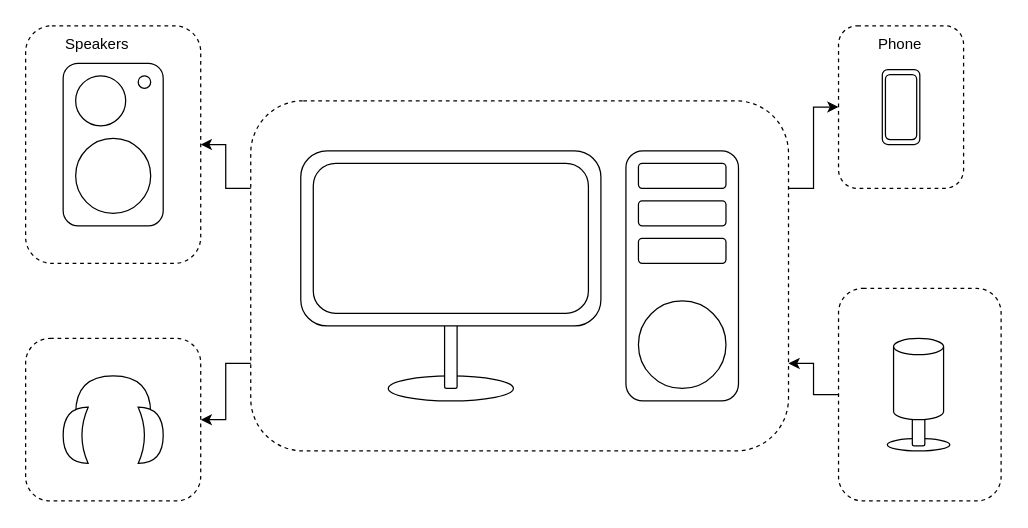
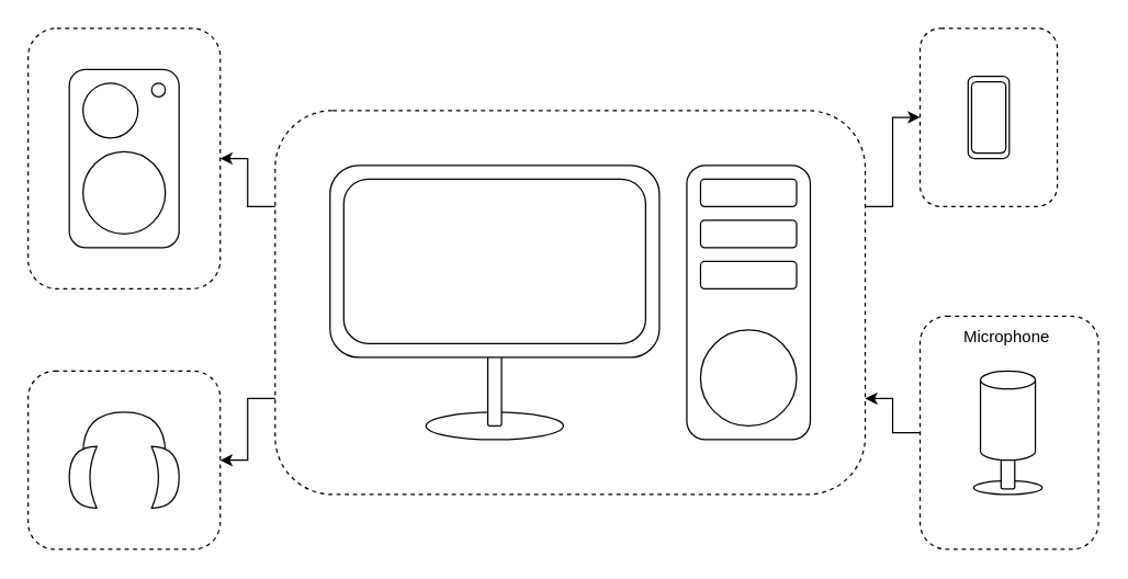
  <mxCell id="0" />
  <mxCell id="1" parent="0" />
  <mxCell id="2" value="" style="rounded=1;whiteSpace=wrap;html=1;fillColor=none;dashed=1;" parent="1" vertex="1"><mxGeometry x="670" y="20" width="100" height="130" as="geometry" /></mxCell>
  <mxCell id="3" value="" style="rounded=1;whiteSpace=wrap;html=1;fillColor=none;dashed=1;" parent="1" vertex="1"><mxGeometry x="20" y="270" width="140" height="130" as="geometry" /></mxCell>
  <mxCell id="4" value="" style="rounded=1;whiteSpace=wrap;html=1;fillColor=none;dashed=1;" parent="1" vertex="1"><mxGeometry x="20" y="20" width="140" height="190" as="geometry" /></mxCell>
  <mxCell id="5" style="edgeStyle=orthogonalEdgeStyle;rounded=0;orthogonalLoop=1;jettySize=auto;html=1;exitX=0;exitY=0.25;exitDx=0;exitDy=0;entryX=1;entryY=0.5;entryDx=0;entryDy=0;" parent="1" source="8" target="4" edge="1"><mxGeometry relative="1" as="geometry" /></mxCell>
  <mxCell id="6" style="edgeStyle=orthogonalEdgeStyle;rounded=0;orthogonalLoop=1;jettySize=auto;html=1;exitX=0;exitY=0.75;exitDx=0;exitDy=0;entryX=1;entryY=0.5;entryDx=0;entryDy=0;" parent="1" source="8" target="3" edge="1"><mxGeometry relative="1" as="geometry" /></mxCell>
  <mxCell id="7" style="edgeStyle=orthogonalEdgeStyle;rounded=0;orthogonalLoop=1;jettySize=auto;html=1;exitX=1;exitY=0.25;exitDx=0;exitDy=0;entryX=0;entryY=0.5;entryDx=0;entryDy=0;" parent="1" source="8" target="2" edge="1"><mxGeometry relative="1" as="geometry" /></mxCell>
  <mxCell id="8" value="" style="rounded=1;whiteSpace=wrap;html=1;fillColor=none;dashed=1;" parent="1" vertex="1"><mxGeometry x="200" y="80" width="430" height="280" as="geometry" /></mxCell>
  <mxCell id="9" style="edgeStyle=orthogonalEdgeStyle;rounded=0;orthogonalLoop=1;jettySize=auto;html=1;exitX=0;exitY=0.5;exitDx=0;exitDy=0;entryX=1;entryY=0.75;entryDx=0;entryDy=0;" parent="1" source="10" target="8" edge="1"><mxGeometry relative="1" as="geometry" /></mxCell>
  <mxCell id="10" value="" style="rounded=1;whiteSpace=wrap;html=1;fillColor=none;dashed=1;" parent="1" vertex="1"><mxGeometry x="670" y="230" width="130" height="170" as="geometry" /></mxCell>
  <mxCell id="11" value="" style="ellipse;whiteSpace=wrap;html=1;" parent="1" vertex="1"><mxGeometry x="709" y="350" width="50" height="10" as="geometry" /></mxCell>
  <mxCell id="12" value="" style="rounded=1;whiteSpace=wrap;html=1;" parent="1" vertex="1"><mxGeometry x="500" y="120" width="90" height="200" as="geometry" /></mxCell>
  <mxCell id="13" value="" style="rounded=1;whiteSpace=wrap;html=1;" parent="1" vertex="1"><mxGeometry x="510" y="130" width="70" height="20" as="geometry" /></mxCell>
  <mxCell id="14" value="" style="ellipse;whiteSpace=wrap;html=1;aspect=fixed;" parent="1" vertex="1"><mxGeometry x="510" y="240" width="70" height="70" as="geometry" /></mxCell>
  <mxCell id="15" value="" style="rounded=1;whiteSpace=wrap;html=1;" parent="1" vertex="1"><mxGeometry x="705" y="55" width="30" height="60" as="geometry" /></mxCell>
  <mxCell id="16" value="" style="rounded=1;whiteSpace=wrap;html=1;" parent="1" vertex="1"><mxGeometry x="707.5" y="59" width="25" height="52" as="geometry" /></mxCell>
  <mxCell id="17" value="" style="rounded=1;whiteSpace=wrap;html=1;" parent="1" vertex="1"><mxGeometry x="50" y="50" width="80" height="130" as="geometry" /></mxCell>
  <mxCell id="18" value="" style="ellipse;whiteSpace=wrap;html=1;aspect=fixed;" parent="1" vertex="1"><mxGeometry x="60" y="60" width="40" height="40" as="geometry" /></mxCell>
  <mxCell id="19" value="" style="ellipse;whiteSpace=wrap;html=1;aspect=fixed;" parent="1" vertex="1"><mxGeometry x="60" y="110" width="60" height="60" as="geometry" /></mxCell>
  <mxCell id="20" value="" style="ellipse;whiteSpace=wrap;html=1;" parent="1" vertex="1"><mxGeometry x="310" y="300" width="100" height="20" as="geometry" /></mxCell>
  <mxCell id="21" value="" style="rounded=1;whiteSpace=wrap;html=1;" parent="1" vertex="1"><mxGeometry x="510" y="160" width="70" height="20" as="geometry" /></mxCell>
  <mxCell id="22" value="" style="rounded=1;whiteSpace=wrap;html=1;" parent="1" vertex="1"><mxGeometry x="510" y="190" width="70" height="20" as="geometry" /></mxCell>
+ <mxCell id="23" value="Microphone" style="text;html=1;align=left;verticalAlign=middle;whiteSpace=wrap;rounded=0;" parent="1" vertex="1"><mxGeometry x="700" y="230" width="70" height="30" as="geometry" /></mxCell>
  <mxCell id="24" value="" style="shape=requiredInterface;html=1;verticalLabelPosition=bottom;sketch=0;direction=north;" parent="1" vertex="1"><mxGeometry x="60" y="300" width="60" height="30" as="geometry" /></mxCell>
  <mxCell id="25" value="" style="rounded=1;whiteSpace=wrap;html=1;" parent="1" vertex="1"><mxGeometry x="729" y="330" width="10" height="26" as="geometry" /></mxCell>
  <mxCell id="26" value="" style="shape=cylinder3;whiteSpace=wrap;html=1;boundedLbl=1;backgroundOutline=1;size=6.524;" parent="1" vertex="1"><mxGeometry x="714" y="270" width="40" height="65" as="geometry" /></mxCell>
  <mxCell id="27" value="" style="rounded=1;whiteSpace=wrap;html=1;" parent="1" vertex="1"><mxGeometry x="355" y="250" width="10" height="60" as="geometry" /></mxCell>
  <mxCell id="28" value="" style="rounded=1;whiteSpace=wrap;html=1;" parent="1" vertex="1"><mxGeometry x="240" y="120" width="240" height="140" as="geometry" /></mxCell>
  <mxCell id="29" value="" style="rounded=1;whiteSpace=wrap;html=1;" parent="1" vertex="1"><mxGeometry x="250" y="130" width="220" height="120" as="geometry" /></mxCell>
  <mxCell id="30" value="" style="shape=xor;whiteSpace=wrap;html=1;flipH=1;" parent="1" vertex="1"><mxGeometry x="50" y="325" width="20" height="45" as="geometry" /></mxCell>
  <mxCell id="31" value="" style="shape=xor;whiteSpace=wrap;html=1;" parent="1" vertex="1"><mxGeometry x="110" y="325" width="20" height="45" as="geometry" /></mxCell>
  <mxCell id="32" value="" style="ellipse;whiteSpace=wrap;html=1;aspect=fixed;" parent="1" vertex="1"><mxGeometry x="110" y="60" width="10" height="10" as="geometry" /></mxCell>
- <mxCell id="33" value="Speakers" style="text;html=1;align=left;verticalAlign=middle;whiteSpace=wrap;rounded=0;" parent="1" vertex="1"><mxGeometry x="50" y="20" width="80" height="30" as="geometry" /></mxCell>
- <mxCell id="34" value="Phone" style="text;html=1;align=left;verticalAlign=middle;whiteSpace=wrap;rounded=0;" parent="1" vertex="1"><mxGeometry x="700" y="20" width="40" height="30" as="geometry" /></mxCell>
